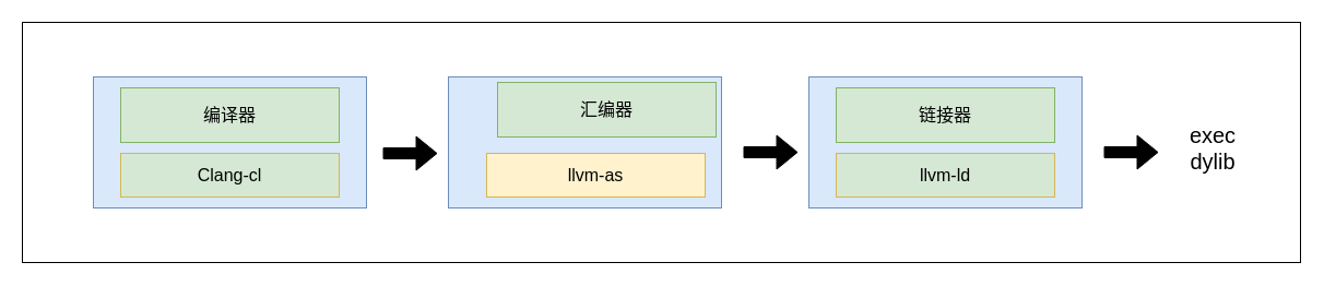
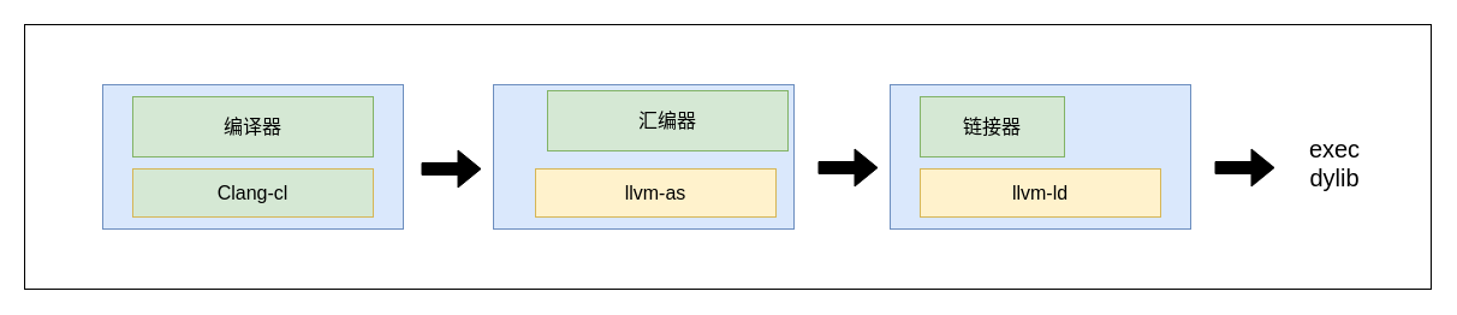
  <mxCell id="0" />
  <mxCell id="1" parent="0" />
  <mxCell id="2" value="" style="rounded=0;whiteSpace=wrap;html=1;fontSize=20;" vertex="1" parent="1"><mxGeometry x="20" y="20" width="1170" height="220" as="geometry" /></mxCell>
  <mxCell id="3" value="" style="rounded=0;whiteSpace=wrap;html=1;fontSize=16;fillColor=#dae8fc;strokeColor=#6c8ebf;" vertex="1" parent="1"><mxGeometry x="85" y="70" width="250" height="120" as="geometry" /></mxCell>
  <mxCell id="4" value="编译器" style="rounded=0;whiteSpace=wrap;html=1;fontSize=16;fillColor=#d5e8d4;strokeColor=#82b366;" vertex="1" parent="1"><mxGeometry x="110" y="80" width="200" height="50" as="geometry" /></mxCell>
  <mxCell id="5" value="Clang-cl" style="rounded=0;whiteSpace=wrap;html=1;fontSize=16;fillColor=#d5e8d4;strokeColor=#d6b656;" vertex="1" parent="1"><mxGeometry x="110" y="140" width="200" height="40" as="geometry" /></mxCell>
  <mxCell id="6" value="" style="rounded=0;whiteSpace=wrap;html=1;fontSize=16;fillColor=#dae8fc;strokeColor=#6c8ebf;" vertex="1" parent="1"><mxGeometry x="410" y="70" width="250" height="120" as="geometry" /></mxCell>
  <mxCell id="7" value="汇编器" style="rounded=0;whiteSpace=wrap;html=1;fontSize=16;fillColor=#d5e8d4;strokeColor=#82b366;" vertex="1" parent="1"><mxGeometry x="455" y="75" width="200" height="50" as="geometry" /></mxCell>
  <mxCell id="8" value="llvm-as" style="rounded=0;whiteSpace=wrap;html=1;fontSize=16;fillColor=#fff2cc;strokeColor=#d6b656;" vertex="1" parent="1"><mxGeometry x="445" y="140" width="200" height="40" as="geometry" /></mxCell>
  <mxCell id="9" value="" style="rounded=0;whiteSpace=wrap;html=1;fontSize=16;fillColor=#dae8fc;strokeColor=#6c8ebf;" vertex="1" parent="1"><mxGeometry x="740" y="70" width="250" height="120" as="geometry" /></mxCell>
- <mxCell id="10" value="链接器" style="rounded=0;whiteSpace=wrap;html=1;fontSize=16;fillColor=#d5e8d4;strokeColor=#82b366;" vertex="1" parent="1"><mxGeometry x="765" y="80" width="200" height="50" as="geometry" /></mxCell>
- <mxCell id="11" value="llvm-ld" style="rounded=0;whiteSpace=wrap;html=1;fontSize=16;fillColor=#d5e8d4;strokeColor=#d6b656;" vertex="1" parent="1"><mxGeometry x="765" y="140" width="200" height="40" as="geometry" /></mxCell>
+ <mxCell id="10" value="链接器" style="rounded=0;whiteSpace=wrap;html=1;fontSize=16;fillColor=#d5e8d4;strokeColor=#82b366;" vertex="1" parent="1"><mxGeometry x="765" y="80" width="120" height="50" as="geometry" /></mxCell>
+ <mxCell id="11" value="llvm-ld" style="rounded=0;whiteSpace=wrap;html=1;fontSize=16;fillColor=#fff2cc;strokeColor=#d6b656;" vertex="1" parent="1"><mxGeometry x="765" y="140" width="200" height="40" as="geometry" /></mxCell>
  <mxCell id="12" value="" style="shape=flexArrow;endArrow=classic;html=1;fontSize=16;fillColor=#000000;" edge="1" parent="1"><mxGeometry width="50" height="50" relative="1" as="geometry"><mxPoint x="350" y="140" as="sourcePoint" /><mxPoint x="400" y="140" as="targetPoint" /></mxGeometry></mxCell>
  <mxCell id="13" value="" style="shape=flexArrow;endArrow=classic;html=1;fontSize=16;fillColor=#000000;" edge="1" parent="1"><mxGeometry width="50" height="50" relative="1" as="geometry"><mxPoint x="680" y="139" as="sourcePoint" /><mxPoint x="730" y="139" as="targetPoint" /></mxGeometry></mxCell>
  <mxCell id="14" value="" style="shape=flexArrow;endArrow=classic;html=1;fontSize=16;fillColor=#000000;" edge="1" parent="1"><mxGeometry width="50" height="50" relative="1" as="geometry"><mxPoint x="1010" y="139" as="sourcePoint" /><mxPoint x="1060" y="139" as="targetPoint" /></mxGeometry></mxCell>
  <mxCell id="15" value="exec&lt;br style=&quot;font-size: 20px;&quot;&gt;dylib" style="text;html=1;strokeColor=none;fillColor=none;align=center;verticalAlign=middle;whiteSpace=wrap;rounded=0;fontSize=20;" vertex="1" parent="1"><mxGeometry x="1070" y="100" width="80" height="70" as="geometry" /></mxCell>
